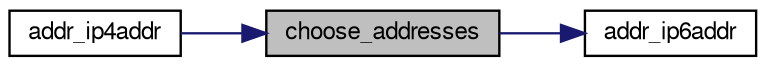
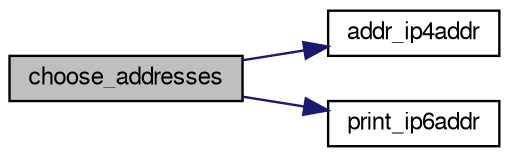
  digraph {
    rankdir=LR
    node [color=black fillcolor=white fontname=FreeSans fontsize=10 shape=record style=filled]
    edge [color=midnightblue fontname=FreeSans fontsize=10 labelfontname=FreeSans labelfontsize=10 style=solid]
    n1 [fillcolor=grey75 fontcolor=black height=0.2 label=choose_addresses width=0.4]
    n2 [height=0.2 label=addr_ip4addr width=0.4]
-   n3 [height=0.2 label=addr_ip6addr width=0.4]
-   n2 -> n1
+   n3 [height=0.2 label=print_ip6addr width=0.4]
+   n1 -> n2
    n1 -> n3
  }
